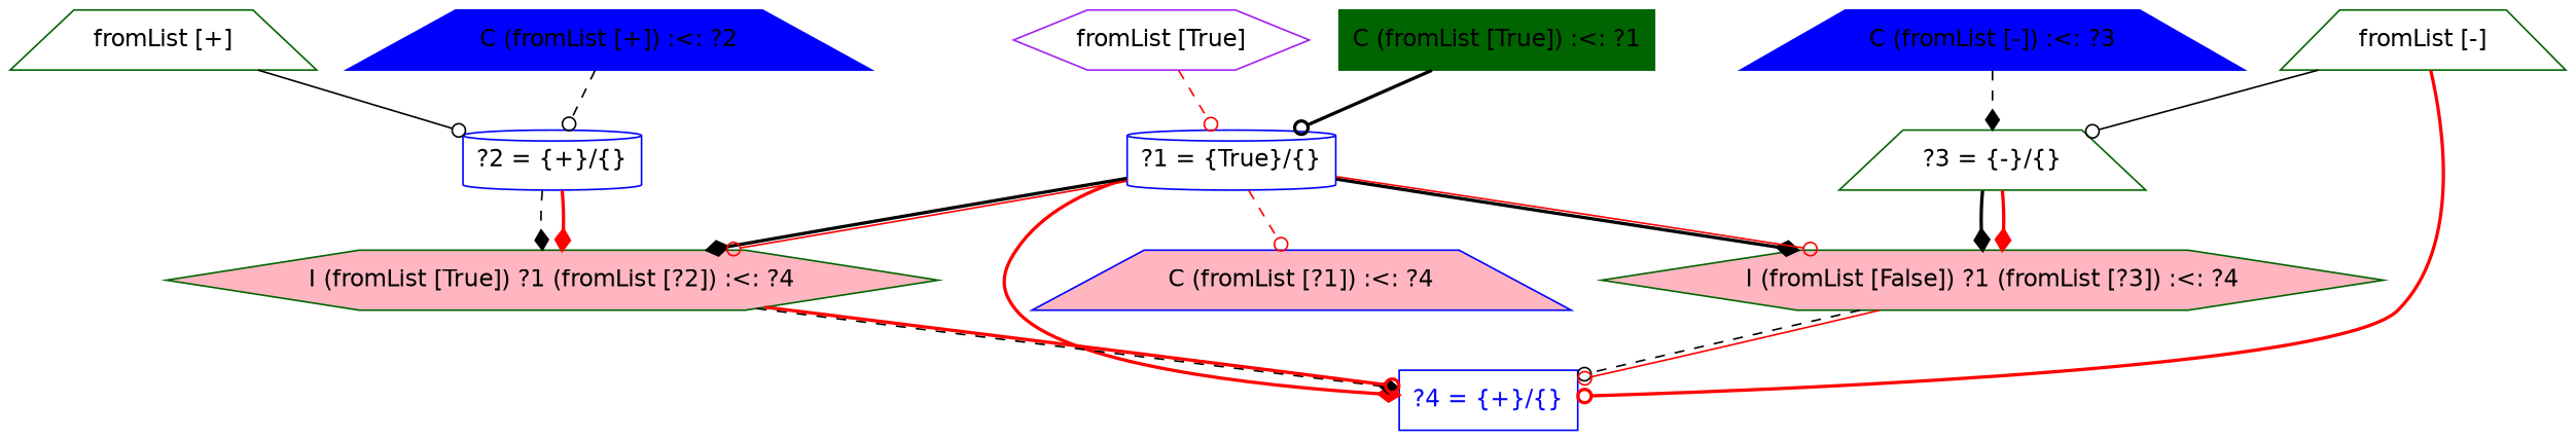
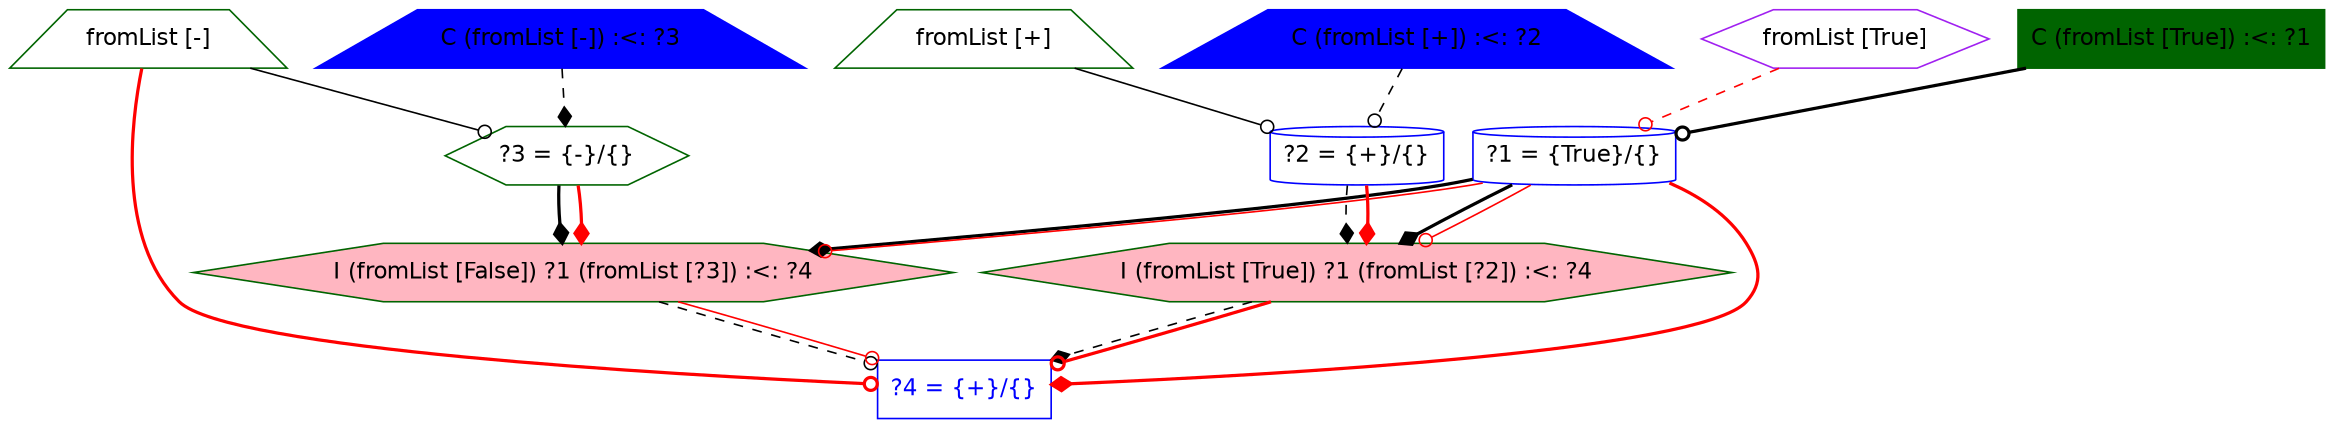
  digraph {
    fontname="DejaVu Sans"
    node [color=blue fontname="DejaVu Sans" shape=trapezium]
    edge [arrowhead=odot fontname="DejaVu Sans" style=bold]
    "?1 = {True}/{}" [fontcolor=black shape=cylinder]
    "?4 = {+}/{}" [fontcolor=blue shape=box]
    "I (fromList [False]) ?1 (fromList [?3]) :<: ?4" [color=darkgreen fillcolor=lightpink shape=hexagon style=filled]
    "I (fromList [True]) ?1 (fromList [?2]) :<: ?4" [color=darkgreen fillcolor=lightpink shape=hexagon style=filled]
-   "C (fromList [?1]) :<: ?4" [fillcolor=lightpink style=filled]
    "?2 = {+}/{}" [fontcolor=black shape=cylinder]
-   "?3 = {-}/{}" [color=darkgreen fontcolor=black]
+   "?3 = {-}/{}" [color=darkgreen fontcolor=black shape=hexagon]
    "fromList [True]" [color=purple shape=hexagon]
    "fromList [-]" [color=darkgreen]
    "fromList [+]" [color=darkgreen]
    "C (fromList [True]) :<: ?1" [color=darkgreen shape=box style=filled]
    "C (fromList [-]) :<: ?3" [style=filled]
    "C (fromList [+]) :<: ?2" [style=filled]
    "?1 = {True}/{}" -> "?4 = {+}/{}" [arrowhead=diamond color=red]
    "?1 = {True}/{}" -> "I (fromList [False]) ?1 (fromList [?3]) :<: ?4" [arrowhead=diamond]
    "?1 = {True}/{}" -> "I (fromList [False]) ?1 (fromList [?3]) :<: ?4" [color=red style=solid]
    "?1 = {True}/{}" -> "I (fromList [True]) ?1 (fromList [?2]) :<: ?4" [arrowhead=diamond]
    "?1 = {True}/{}" -> "I (fromList [True]) ?1 (fromList [?2]) :<: ?4" [color=red style=solid]
-   "?1 = {True}/{}" -> "C (fromList [?1]) :<: ?4" [color=red style=dashed]
    "I (fromList [False]) ?1 (fromList [?3]) :<: ?4" -> "?4 = {+}/{}" [style=dashed]
    "I (fromList [False]) ?1 (fromList [?3]) :<: ?4" -> "?4 = {+}/{}" [color=red style=solid]
    "I (fromList [True]) ?1 (fromList [?2]) :<: ?4" -> "?4 = {+}/{}" [arrowhead=diamond style=dashed]
    "I (fromList [True]) ?1 (fromList [?2]) :<: ?4" -> "?4 = {+}/{}" [color=red]
    "?2 = {+}/{}" -> "I (fromList [True]) ?1 (fromList [?2]) :<: ?4" [arrowhead=diamond style=dashed]
    "?2 = {+}/{}" -> "I (fromList [True]) ?1 (fromList [?2]) :<: ?4" [arrowhead=diamond color=red]
    "?3 = {-}/{}" -> "I (fromList [False]) ?1 (fromList [?3]) :<: ?4" [arrowhead=diamond]
    "?3 = {-}/{}" -> "I (fromList [False]) ?1 (fromList [?3]) :<: ?4" [arrowhead=diamond color=red]
    "fromList [True]" -> "?1 = {True}/{}" [color=red style=dashed]
    "fromList [-]" -> "?4 = {+}/{}" [color=red]
    "fromList [-]" -> "?3 = {-}/{}" [style=solid]
    "fromList [+]" -> "?2 = {+}/{}" [style=solid]
    "C (fromList [True]) :<: ?1" -> "?1 = {True}/{}"
    "C (fromList [-]) :<: ?3" -> "?3 = {-}/{}" [arrowhead=diamond style=dashed]
    "C (fromList [+]) :<: ?2" -> "?2 = {+}/{}" [style=dashed]
  }
